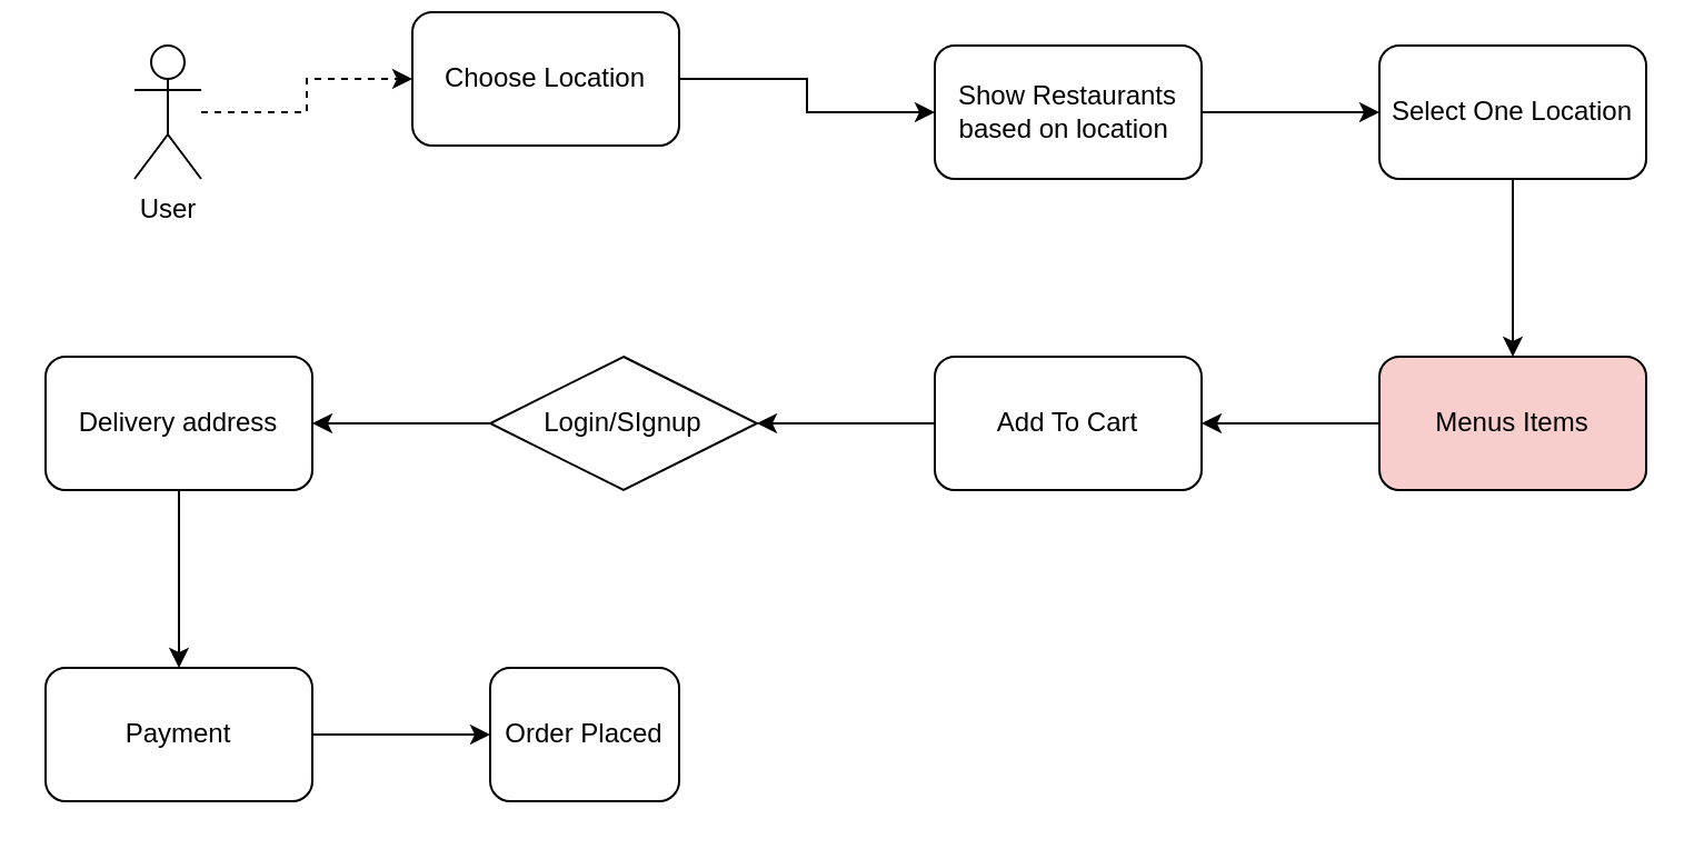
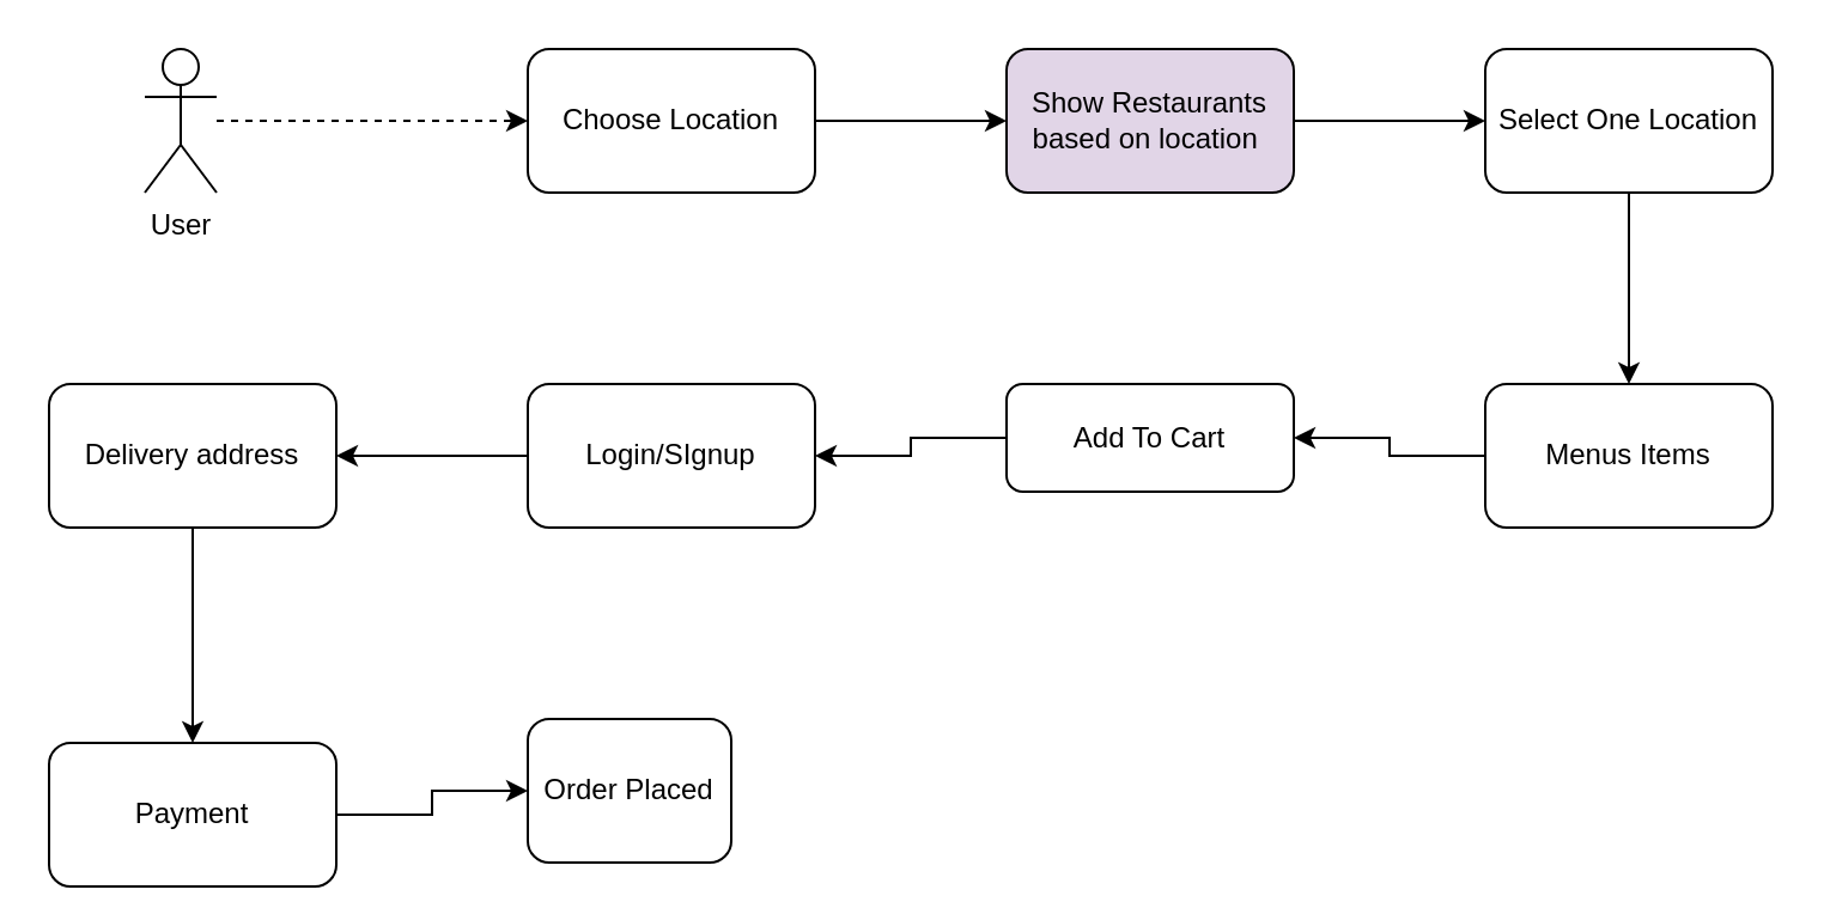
  <mxCell id="0" />
  <mxCell id="1" parent="0" />
  <mxCell id="2" style="edgeStyle=orthogonalEdgeStyle;rounded=0;orthogonalLoop=1;jettySize=auto;html=1;dashed=1;" edge="1" parent="1" source="3" target="5"><mxGeometry relative="1" as="geometry" /></mxCell>
  <mxCell id="3" value="User" style="shape=umlActor;verticalLabelPosition=bottom;verticalAlign=top;html=1;outlineConnect=0;" vertex="1" parent="1"><mxGeometry x="60" y="20" width="30" height="60" as="geometry" /></mxCell>
  <mxCell id="4" value="" style="edgeStyle=orthogonalEdgeStyle;rounded=0;orthogonalLoop=1;jettySize=auto;html=1;" edge="1" parent="1" source="5" target="7"><mxGeometry relative="1" as="geometry" /></mxCell>
- <mxCell id="5" value="Choose Location" style="rounded=1;whiteSpace=wrap;html=1;" vertex="1" parent="1"><mxGeometry x="185" y="5" width="120" height="60" as="geometry" /></mxCell>
+ <mxCell id="5" value="Choose Location" style="rounded=1;whiteSpace=wrap;html=1;" vertex="1" parent="1"><mxGeometry x="220" y="20" width="120" height="60" as="geometry" /></mxCell>
  <mxCell id="6" value="" style="edgeStyle=orthogonalEdgeStyle;rounded=0;orthogonalLoop=1;jettySize=auto;html=1;" edge="1" parent="1" source="7" target="9"><mxGeometry relative="1" as="geometry" /></mxCell>
- <mxCell id="7" value="Show Restaurants based on location&amp;nbsp;" style="whiteSpace=wrap;html=1;rounded=1;" vertex="1" parent="1"><mxGeometry x="420" y="20" width="120" height="60" as="geometry" /></mxCell>
+ <mxCell id="7" value="Show Restaurants based on location&amp;nbsp;" style="whiteSpace=wrap;html=1;rounded=1;fillColor=#e1d5e7;" vertex="1" parent="1"><mxGeometry x="420" y="20" width="120" height="60" as="geometry" /></mxCell>
  <mxCell id="8" value="" style="edgeStyle=orthogonalEdgeStyle;rounded=0;orthogonalLoop=1;jettySize=auto;html=1;" edge="1" parent="1" source="9" target="11"><mxGeometry relative="1" as="geometry" /></mxCell>
  <mxCell id="9" value="Select One Location" style="whiteSpace=wrap;html=1;rounded=1;" vertex="1" parent="1"><mxGeometry x="620" y="20" width="120" height="60" as="geometry" /></mxCell>
  <mxCell id="10" value="" style="edgeStyle=orthogonalEdgeStyle;rounded=0;orthogonalLoop=1;jettySize=auto;html=1;" edge="1" parent="1" source="11" target="13"><mxGeometry relative="1" as="geometry" /></mxCell>
- <mxCell id="11" value="Menus Items" style="whiteSpace=wrap;html=1;rounded=1;fillColor=#f8cecc;" vertex="1" parent="1"><mxGeometry x="620" y="160" width="120" height="60" as="geometry" /></mxCell>
+ <mxCell id="11" value="Menus Items" style="whiteSpace=wrap;html=1;rounded=1;" vertex="1" parent="1"><mxGeometry x="620" y="160" width="120" height="60" as="geometry" /></mxCell>
  <mxCell id="12" value="" style="edgeStyle=orthogonalEdgeStyle;rounded=0;orthogonalLoop=1;jettySize=auto;html=1;" edge="1" parent="1" source="13" target="15"><mxGeometry relative="1" as="geometry" /></mxCell>
- <mxCell id="13" value="Add To Cart" style="whiteSpace=wrap;html=1;rounded=1;" vertex="1" parent="1"><mxGeometry x="420" y="160" width="120" height="60" as="geometry" /></mxCell>
+ <mxCell id="13" value="Add To Cart" style="whiteSpace=wrap;html=1;rounded=1;" vertex="1" parent="1"><mxGeometry x="420" y="160" width="120" height="45" as="geometry" /></mxCell>
  <mxCell id="14" value="" style="edgeStyle=orthogonalEdgeStyle;rounded=0;orthogonalLoop=1;jettySize=auto;html=1;" edge="1" parent="1" source="15" target="17"><mxGeometry relative="1" as="geometry" /></mxCell>
- <mxCell id="15" value="Login/SIgnup" style="rhombus;whiteSpace=wrap;html=1;" vertex="1" parent="1"><mxGeometry x="220" y="160" width="120" height="60" as="geometry" /></mxCell>
+ <mxCell id="15" value="Login/SIgnup" style="whiteSpace=wrap;html=1;rounded=1;" vertex="1" parent="1"><mxGeometry x="220" y="160" width="120" height="60" as="geometry" /></mxCell>
  <mxCell id="16" value="" style="edgeStyle=orthogonalEdgeStyle;rounded=0;orthogonalLoop=1;jettySize=auto;html=1;" edge="1" parent="1" source="17" target="19"><mxGeometry relative="1" as="geometry" /></mxCell>
  <mxCell id="17" value="Delivery address" style="whiteSpace=wrap;html=1;rounded=1;" vertex="1" parent="1"><mxGeometry x="20" y="160" width="120" height="60" as="geometry" /></mxCell>
  <mxCell id="18" value="" style="edgeStyle=orthogonalEdgeStyle;rounded=0;orthogonalLoop=1;jettySize=auto;html=1;" edge="1" parent="1" source="19" target="20"><mxGeometry relative="1" as="geometry" /></mxCell>
- <mxCell id="19" value="Payment" style="whiteSpace=wrap;html=1;rounded=1;" vertex="1" parent="1"><mxGeometry x="20" y="300" width="120" height="60" as="geometry" /></mxCell>
+ <mxCell id="19" value="Payment" style="whiteSpace=wrap;html=1;rounded=1;" vertex="1" parent="1"><mxGeometry x="20" y="310" width="120" height="60" as="geometry" /></mxCell>
  <mxCell id="20" value="Order Placed" style="whiteSpace=wrap;html=1;rounded=1;" vertex="1" parent="1"><mxGeometry x="220" y="300" width="85" height="60" as="geometry" /></mxCell>
